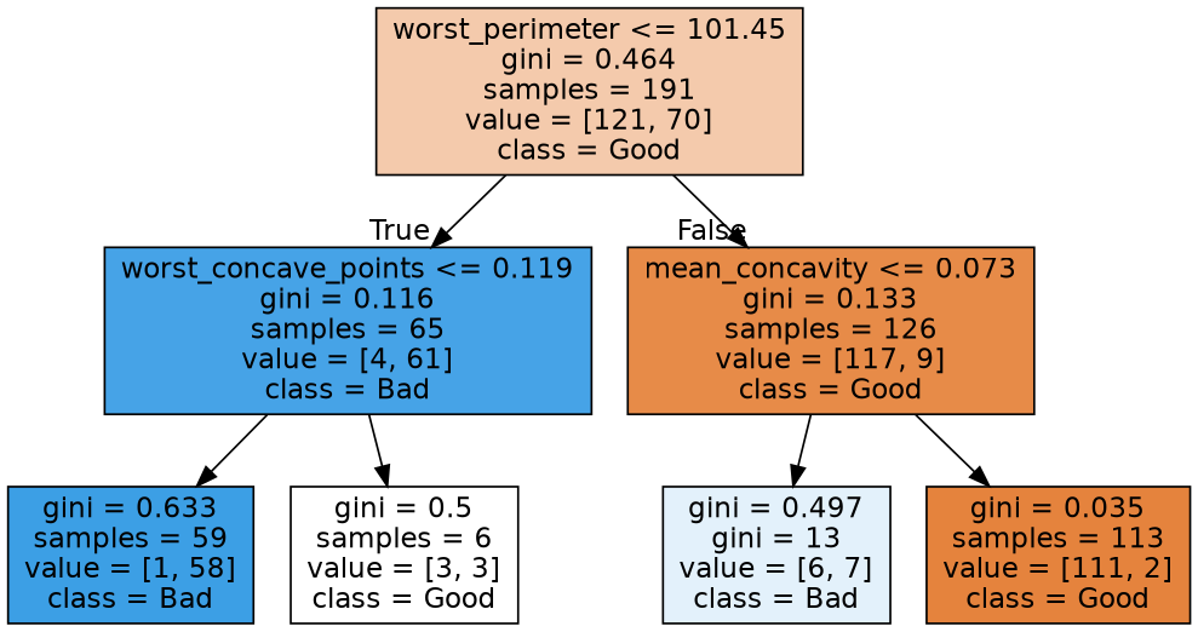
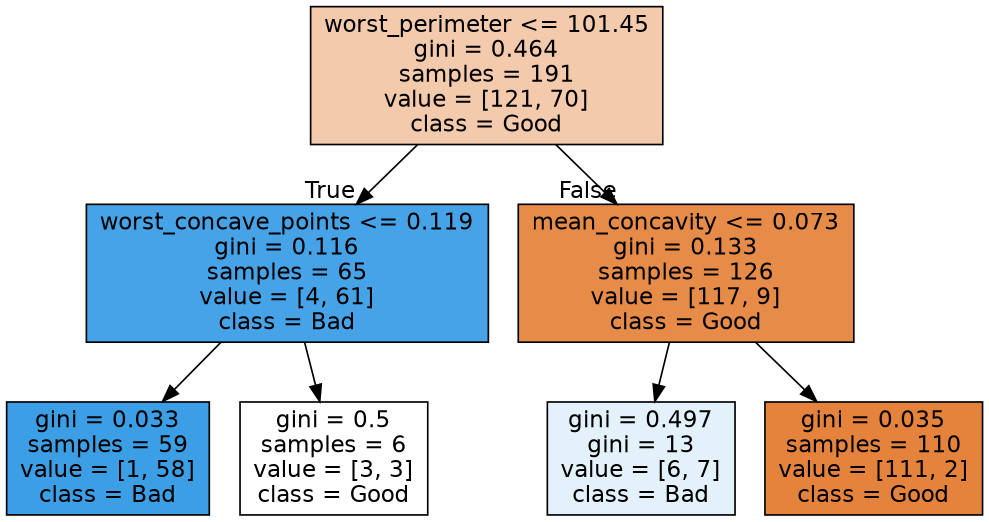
  digraph {
    node [color=black fontname=helvetica shape=box style=filled]
    edge [fontname=helvetica]
    n1 [fillcolor="#f4caac" label="worst_perimeter <= 101.45\ngini = 0.464\nsamples = 191\nvalue = [121, 70]\nclass = Good"]
    n2 [fillcolor="#46a3e7" label="worst_concave_points <= 0.119\ngini = 0.116\nsamples = 65\nvalue = [4, 61]\nclass = Bad"]
    n3 [fillcolor="#e78b48" label="mean_concavity <= 0.073\ngini = 0.133\nsamples = 126\nvalue = [117, 9]\nclass = Good"]
-   n4 [fillcolor="#3c9fe5" label="gini = 0.633\nsamples = 59\nvalue = [1, 58]\nclass = Bad"]
+   n4 [fillcolor="#3c9fe5" label="gini = 0.033\nsamples = 59\nvalue = [1, 58]\nclass = Bad"]
    n5 [fillcolor="#ffffff" label="gini = 0.5\nsamples = 6\nvalue = [3, 3]\nclass = Good"]
    n6 [fillcolor="#e3f1fb" label="gini = 0.497\ngini = 13\nvalue = [6, 7]\nclass = Bad"]
-   n7 [fillcolor="#e5833d" label="gini = 0.035\nsamples = 113\nvalue = [111, 2]\nclass = Good"]
+   n7 [fillcolor="#e5833d" label="gini = 0.035\nsamples = 110\nvalue = [111, 2]\nclass = Good"]
    n1 -> n2 [headlabel=True labelangle=45 labeldistance=2.5]
    n1 -> n3 [headlabel=False labelangle=-45 labeldistance=2.5]
    n2 -> n4
    n2 -> n5
    n3 -> n6
    n3 -> n7
  }
